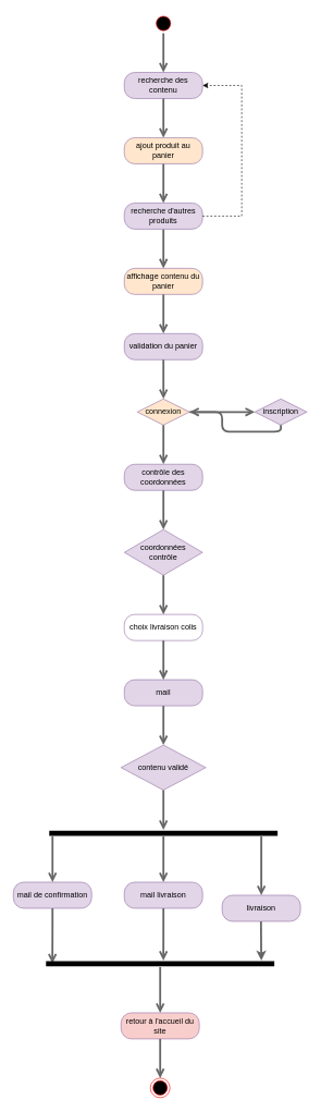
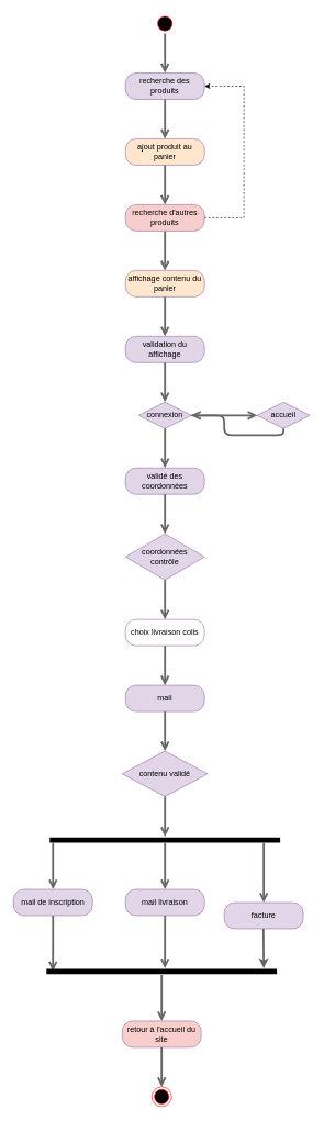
  <mxCell id="0" />
  <mxCell id="1" parent="0" />
- <mxCell id="2" value="recherche des contenu" style="rounded=1;whiteSpace=wrap;html=1;arcSize=40;fillColor=#e1d5e7;strokeColor=#9673a6;" parent="1" vertex="1"><mxGeometry x="190" y="110" width="120" height="40" as="geometry" /></mxCell>
+ <mxCell id="2" value="recherche des produits" style="rounded=1;whiteSpace=wrap;html=1;arcSize=40;fillColor=#e1d5e7;strokeColor=#9673a6;" parent="1" vertex="1"><mxGeometry x="190" y="110" width="120" height="40" as="geometry" /></mxCell>
  <mxCell id="3" value="" style="edgeStyle=orthogonalEdgeStyle;html=1;verticalAlign=bottom;endArrow=open;endSize=8;strokeColor=#666666;strokeWidth=3;" parent="1" source="2" edge="1"><mxGeometry relative="1" as="geometry"><mxPoint x="250" y="210" as="targetPoint" /></mxGeometry></mxCell>
  <mxCell id="4" value="ajout produit au panier" style="rounded=1;whiteSpace=wrap;html=1;arcSize=40;fillColor=#ffe6cc;strokeColor=#9673a6;" parent="1" vertex="1"><mxGeometry x="190" y="210" width="120" height="40" as="geometry" /></mxCell>
  <mxCell id="5" value="" style="edgeStyle=orthogonalEdgeStyle;html=1;verticalAlign=bottom;endArrow=open;endSize=8;strokeColor=#666666;strokeWidth=3;" parent="1" source="4" edge="1"><mxGeometry relative="1" as="geometry"><mxPoint x="250" y="310" as="targetPoint" /></mxGeometry></mxCell>
  <mxCell id="6" value="" style="edgeStyle=orthogonalEdgeStyle;html=1;align=left;verticalAlign=top;endArrow=open;endSize=8;strokeColor=#666666;exitX=0.5;exitY=1;exitDx=0;exitDy=0;strokeWidth=3;" parent="1" source="42" edge="1"><mxGeometry x="-1" y="108" relative="1" as="geometry"><mxPoint x="250" y="410" as="targetPoint" /><mxPoint x="-18" y="-60" as="offset" /><mxPoint x="250" y="370" as="sourcePoint" /></mxGeometry></mxCell>
  <mxCell id="7" value="affichage contenu du panier" style="rounded=1;whiteSpace=wrap;html=1;arcSize=40;fillColor=#ffe6cc;strokeColor=#9673a6;" parent="1" vertex="1"><mxGeometry x="190" y="410" width="120" height="40" as="geometry" /></mxCell>
  <mxCell id="8" value="" style="edgeStyle=orthogonalEdgeStyle;html=1;verticalAlign=bottom;endArrow=open;endSize=8;strokeColor=#666666;strokeWidth=3;" parent="1" source="7" edge="1"><mxGeometry relative="1" as="geometry"><mxPoint x="250" y="510" as="targetPoint" /></mxGeometry></mxCell>
- <mxCell id="9" value="validation du panier" style="rounded=1;whiteSpace=wrap;html=1;arcSize=40;fillColor=#e1d5e7;strokeColor=#9673a6;" parent="1" vertex="1"><mxGeometry x="190" y="510" width="120" height="40" as="geometry" /></mxCell>
+ <mxCell id="9" value="validation du affichage" style="rounded=1;whiteSpace=wrap;html=1;arcSize=40;fillColor=#e1d5e7;strokeColor=#9673a6;" parent="1" vertex="1"><mxGeometry x="190" y="510" width="120" height="40" as="geometry" /></mxCell>
  <mxCell id="10" value="" style="edgeStyle=orthogonalEdgeStyle;html=1;verticalAlign=bottom;endArrow=open;endSize=8;strokeColor=#666666;strokeWidth=3;" parent="1" source="9" edge="1"><mxGeometry relative="1" as="geometry"><mxPoint x="250" y="610" as="targetPoint" /></mxGeometry></mxCell>
- <mxCell id="11" value="connexion" style="rhombus;whiteSpace=wrap;html=1;fillColor=#ffe6cc;strokeColor=#9673a6;" parent="1" vertex="1"><mxGeometry x="210" y="610" width="80" height="40" as="geometry" /></mxCell>
+ <mxCell id="11" value="connexion" style="rhombus;whiteSpace=wrap;html=1;fillColor=#e1d5e7;strokeColor=#9673a6;" parent="1" vertex="1"><mxGeometry x="210" y="610" width="80" height="40" as="geometry" /></mxCell>
  <mxCell id="12" value="" style="edgeStyle=orthogonalEdgeStyle;html=1;align=left;verticalAlign=bottom;endArrow=open;endSize=8;strokeColor=#666666;strokeWidth=3;" parent="1" source="11" edge="1"><mxGeometry x="-1" relative="1" as="geometry"><mxPoint x="390" y="630" as="targetPoint" /></mxGeometry></mxCell>
  <mxCell id="13" value="" style="edgeStyle=orthogonalEdgeStyle;html=1;align=left;verticalAlign=top;endArrow=open;endSize=8;strokeColor=#666666;strokeWidth=3;" parent="1" source="11" edge="1"><mxGeometry x="-1" relative="1" as="geometry"><mxPoint x="250" y="710" as="targetPoint" /></mxGeometry></mxCell>
- <mxCell id="14" value="contrôle des coordonnées" style="rounded=1;whiteSpace=wrap;html=1;arcSize=40;fillColor=#e1d5e7;strokeColor=#9673a6;" parent="1" vertex="1"><mxGeometry x="190" y="710" width="120" height="40" as="geometry" /></mxCell>
+ <mxCell id="14" value="validé des coordonnées" style="rounded=1;whiteSpace=wrap;html=1;arcSize=40;fillColor=#e1d5e7;strokeColor=#9673a6;" parent="1" vertex="1"><mxGeometry x="190" y="710" width="120" height="40" as="geometry" /></mxCell>
  <mxCell id="15" value="" style="edgeStyle=orthogonalEdgeStyle;html=1;verticalAlign=bottom;endArrow=open;endSize=8;strokeColor=#666666;strokeWidth=3;" parent="1" source="14" edge="1"><mxGeometry relative="1" as="geometry"><mxPoint x="250" y="810" as="targetPoint" /></mxGeometry></mxCell>
  <mxCell id="16" value="&lt;div&gt;coordonnées&lt;/div&gt;&lt;div&gt;contrôle&lt;/div&gt;" style="rhombus;whiteSpace=wrap;html=1;fillColor=#e1d5e7;strokeColor=#9673a6;" parent="1" vertex="1"><mxGeometry x="190" y="810" width="120" height="70" as="geometry" /></mxCell>
  <mxCell id="17" value="" style="edgeStyle=orthogonalEdgeStyle;html=1;align=left;verticalAlign=top;endArrow=open;endSize=8;strokeColor=#666666;strokeWidth=3;" parent="1" source="16" edge="1"><mxGeometry x="-1" relative="1" as="geometry"><mxPoint x="250" y="940" as="targetPoint" /></mxGeometry></mxCell>
  <mxCell id="18" value="choix livraison colis" style="rounded=1;whiteSpace=wrap;html=1;arcSize=40;fillColor=#ffffff;strokeColor=#9673a6;" parent="1" vertex="1"><mxGeometry x="190" y="940" width="120" height="40" as="geometry" /></mxCell>
  <mxCell id="19" value="" style="edgeStyle=orthogonalEdgeStyle;html=1;verticalAlign=bottom;endArrow=open;endSize=8;strokeColor=#666666;strokeWidth=3;" parent="1" source="18" edge="1"><mxGeometry relative="1" as="geometry"><mxPoint x="250" y="1040" as="targetPoint" /></mxGeometry></mxCell>
  <mxCell id="20" value="mail" style="rounded=1;whiteSpace=wrap;html=1;arcSize=40;fillColor=#e1d5e7;strokeColor=#9673a6;" parent="1" vertex="1"><mxGeometry x="190" y="1040" width="120" height="40" as="geometry" /></mxCell>
  <mxCell id="21" value="" style="edgeStyle=orthogonalEdgeStyle;html=1;verticalAlign=bottom;endArrow=open;endSize=8;strokeColor=#666666;strokeWidth=3;" parent="1" source="20" edge="1"><mxGeometry relative="1" as="geometry"><mxPoint x="250" y="1140" as="targetPoint" /></mxGeometry></mxCell>
  <mxCell id="22" value="contenu validé" style="rhombus;whiteSpace=wrap;html=1;fillColor=#e1d5e7;strokeColor=#9673a6;" parent="1" vertex="1"><mxGeometry x="185" y="1140" width="130" height="69" as="geometry" /></mxCell>
  <mxCell id="23" value="" style="edgeStyle=orthogonalEdgeStyle;html=1;align=left;verticalAlign=top;endArrow=open;endSize=8;strokeColor=#666666;strokeWidth=3;" parent="1" source="22" edge="1"><mxGeometry x="-1" relative="1" as="geometry"><mxPoint x="250" y="1270" as="targetPoint" /></mxGeometry></mxCell>
  <mxCell id="24" value="" style="shape=line;html=1;strokeWidth=8;strokeColor=#000000;" parent="1" vertex="1"><mxGeometry x="75" y="1270" width="350" height="10" as="geometry" /></mxCell>
  <mxCell id="25" value="" style="edgeStyle=orthogonalEdgeStyle;html=1;verticalAlign=bottom;endArrow=open;endSize=8;strokeColor=#666666;strokeWidth=3;" parent="1" source="24" edge="1"><mxGeometry relative="1" as="geometry"><mxPoint x="250" y="1350" as="targetPoint" /></mxGeometry></mxCell>
  <mxCell id="26" value="" style="edgeStyle=orthogonalEdgeStyle;html=1;verticalAlign=bottom;endArrow=open;endSize=8;strokeColor=#666666;strokeWidth=3;" parent="1" source="24" edge="1"><mxGeometry relative="1" as="geometry"><mxPoint x="80" y="1350" as="targetPoint" /><mxPoint x="80" y="1290" as="sourcePoint" /><Array as="points"><mxPoint x="80" y="1340" /><mxPoint x="80" y="1340" /></Array></mxGeometry></mxCell>
  <mxCell id="27" value="" style="edgeStyle=orthogonalEdgeStyle;html=1;verticalAlign=bottom;endArrow=open;endSize=8;strokeColor=#666666;strokeWidth=3;" parent="1" source="24" edge="1"><mxGeometry relative="1" as="geometry"><mxPoint x="400" y="1370" as="targetPoint" /><mxPoint x="260" y="1290" as="sourcePoint" /><Array as="points"><mxPoint x="400" y="1360" /></Array></mxGeometry></mxCell>
- <mxCell id="28" value="mail de confirmation" style="rounded=1;whiteSpace=wrap;html=1;arcSize=40;fillColor=#e1d5e7;strokeColor=#9673a6;" parent="1" vertex="1"><mxGeometry x="20" y="1350" width="120" height="40" as="geometry" /></mxCell>
+ <mxCell id="28" value="mail de inscription" style="rounded=1;whiteSpace=wrap;html=1;arcSize=40;fillColor=#e1d5e7;strokeColor=#9673a6;" parent="1" vertex="1"><mxGeometry x="20" y="1350" width="120" height="40" as="geometry" /></mxCell>
  <mxCell id="29" value="" style="edgeStyle=orthogonalEdgeStyle;html=1;verticalAlign=bottom;endArrow=open;endSize=8;strokeColor=#666666;entryX=0.028;entryY=0.433;entryDx=0;entryDy=0;entryPerimeter=0;strokeWidth=3;" parent="1" source="28" target="33" edge="1"><mxGeometry relative="1" as="geometry"><mxPoint x="80" y="1450" as="targetPoint" /></mxGeometry></mxCell>
- <mxCell id="30" value="livraison" style="rounded=1;whiteSpace=wrap;html=1;arcSize=40;fillColor=#e1d5e7;strokeColor=#9673a6;" parent="1" vertex="1"><mxGeometry x="340" y="1370" width="120" height="40" as="geometry" /></mxCell>
+ <mxCell id="30" value="facture" style="rounded=1;whiteSpace=wrap;html=1;arcSize=40;fillColor=#e1d5e7;strokeColor=#9673a6;" parent="1" vertex="1"><mxGeometry x="340" y="1370" width="120" height="40" as="geometry" /></mxCell>
  <mxCell id="31" value="mail livraison" style="rounded=1;whiteSpace=wrap;html=1;arcSize=40;fillColor=#e1d5e7;strokeColor=#9673a6;" parent="1" vertex="1"><mxGeometry x="190" y="1350" width="120" height="40" as="geometry" /></mxCell>
  <mxCell id="32" value="" style="edgeStyle=orthogonalEdgeStyle;html=1;verticalAlign=bottom;endArrow=open;endSize=8;strokeColor=#666666;entryX=0.514;entryY=0;entryDx=0;entryDy=0;entryPerimeter=0;strokeWidth=3;" parent="1" source="31" target="33" edge="1"><mxGeometry relative="1" as="geometry"><mxPoint x="250" y="1450" as="targetPoint" /></mxGeometry></mxCell>
  <mxCell id="33" value="" style="shape=line;html=1;strokeWidth=8;strokeColor=#000000;" parent="1" vertex="1"><mxGeometry x="70" y="1470" width="350" height="10" as="geometry" /></mxCell>
  <mxCell id="34" value="" style="edgeStyle=orthogonalEdgeStyle;html=1;verticalAlign=bottom;endArrow=open;endSize=8;strokeColor=#666666;strokeWidth=3;" parent="1" source="33" edge="1"><mxGeometry relative="1" as="geometry"><mxPoint x="245" y="1550" as="targetPoint" /><Array as="points"><mxPoint x="245" y="1550" /></Array></mxGeometry></mxCell>
  <mxCell id="35" value="retour à l'accueil du site" style="rounded=1;whiteSpace=wrap;html=1;arcSize=40;fillColor=#f8cecc;strokeColor=#9673a6;" parent="1" vertex="1"><mxGeometry x="185" y="1550" width="120" height="40" as="geometry" /></mxCell>
  <mxCell id="36" value="" style="edgeStyle=orthogonalEdgeStyle;html=1;verticalAlign=bottom;endArrow=open;endSize=8;strokeColor=#666666;strokeWidth=3;" parent="1" source="35" edge="1"><mxGeometry relative="1" as="geometry"><mxPoint x="245" y="1650" as="targetPoint" /></mxGeometry></mxCell>
  <mxCell id="37" value="" style="ellipse;html=1;shape=endState;fillColor=#000000;strokeColor=#ff0000;" parent="1" vertex="1"><mxGeometry x="230" y="1650" width="30" height="30" as="geometry" /></mxCell>
  <mxCell id="38" value="" style="ellipse;html=1;shape=startState;fillColor=#000000;strokeColor=#ff0000;" parent="1" vertex="1"><mxGeometry x="235" y="20" width="30" height="30" as="geometry" /></mxCell>
  <mxCell id="39" value="" style="edgeStyle=orthogonalEdgeStyle;html=1;verticalAlign=bottom;endArrow=open;endSize=8;strokeColor=#666666;strokeWidth=3;" parent="1" source="38" edge="1"><mxGeometry relative="1" as="geometry"><mxPoint x="250" y="110" as="targetPoint" /></mxGeometry></mxCell>
- <mxCell id="40" value="inscription" style="rhombus;whiteSpace=wrap;html=1;fillColor=#e1d5e7;strokeColor=#9673a6;" parent="1" vertex="1"><mxGeometry x="390" y="610" width="80" height="40" as="geometry" /></mxCell>
+ <mxCell id="40" value="accueil" style="rhombus;whiteSpace=wrap;html=1;fillColor=#e1d5e7;strokeColor=#9673a6;" parent="1" vertex="1"><mxGeometry x="390" y="610" width="80" height="40" as="geometry" /></mxCell>
  <mxCell id="41" value="" style="edgeStyle=orthogonalEdgeStyle;html=1;align=left;verticalAlign=top;endArrow=open;endSize=8;strokeColor=#666666;exitX=0.5;exitY=1;exitDx=0;exitDy=0;strokeWidth=3;" parent="1" source="40" target="11" edge="1"><mxGeometry x="-1" relative="1" as="geometry"><mxPoint x="430" y="710" as="targetPoint" /></mxGeometry></mxCell>
- <mxCell id="42" value="recherche d'autres produits" style="rounded=1;whiteSpace=wrap;html=1;arcSize=40;fillColor=#e1d5e7;strokeColor=#9673a6;" vertex="1" parent="1"><mxGeometry x="190" y="310" width="120" height="40" as="geometry" /></mxCell>
+ <mxCell id="42" value="recherche d'autres produits" style="rounded=1;whiteSpace=wrap;html=1;arcSize=40;fillColor=#f8cecc;strokeColor=#9673a6;" vertex="1" parent="1"><mxGeometry x="190" y="310" width="120" height="40" as="geometry" /></mxCell>
  <mxCell id="43" value="" style="endArrow=classic;html=1;rounded=0;entryX=1;entryY=0.5;entryDx=0;entryDy=0;exitX=1;exitY=0.5;exitDx=0;exitDy=0;dashed=1;" edge="1" parent="1" source="42" target="2"><mxGeometry width="50" height="50" relative="1" as="geometry"><mxPoint x="340" y="340" as="sourcePoint" /><mxPoint x="340" y="130" as="targetPoint" /><Array as="points"><mxPoint x="370" y="330" /><mxPoint x="370" y="130" /></Array></mxGeometry></mxCell>
  <mxCell id="44" value="" style="endArrow=classic;html=1;rounded=0;strokeColor=#666666;strokeWidth=3;" edge="1" parent="1"><mxGeometry width="50" height="50" relative="1" as="geometry"><mxPoint x="399.5" y="1410" as="sourcePoint" /><mxPoint x="400" y="1470" as="targetPoint" /></mxGeometry></mxCell>
